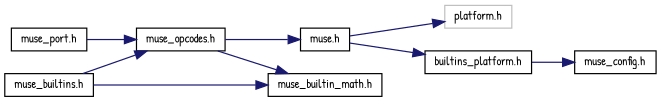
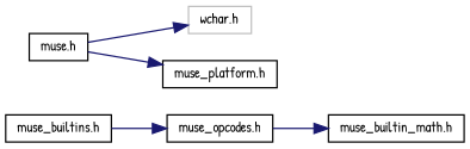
  digraph {
    fontname="Patrick Hand"
    rankdir=LR
    node [color=black fillcolor=white fontname="Patrick Hand" fontsize=10 shape=record style=filled]
    edge [color=midnightblue fontname="Patrick Hand" fontsize=10 labelfontname=FreeSans labelfontsize=10 style=solid]
    n1 [height=0.2 label="muse_builtins.h" width=0.4]
    n2 [height=0.2 label="muse_opcodes.h" width=0.4]
    n3 [height=0.2 label="muse_builtin_math.h" width=0.4]
-   n4 [height=0.2 label="muse_port.h" width=0.4]
    n5 [height=0.2 label="muse.h" width=0.4]
-   n6 [color=grey75 height=0.2 label="platform.h" width=0.4]
-   n7 [height=0.2 label="builtins_platform.h" width=0.4]
-   n8 [height=0.2 label="muse_config.h" width=0.4]
+   n6 [color=grey75 height=0.2 label="wchar.h" width=0.4]
+   n7 [height=0.2 label="muse_platform.h" width=0.4]
    n1 -> n2
-   n1 -> n3
    n2 -> n3
-   n2 -> n5
-   n4 -> n2
    n5 -> n6
    n5 -> n7
-   n7 -> n8
  }
